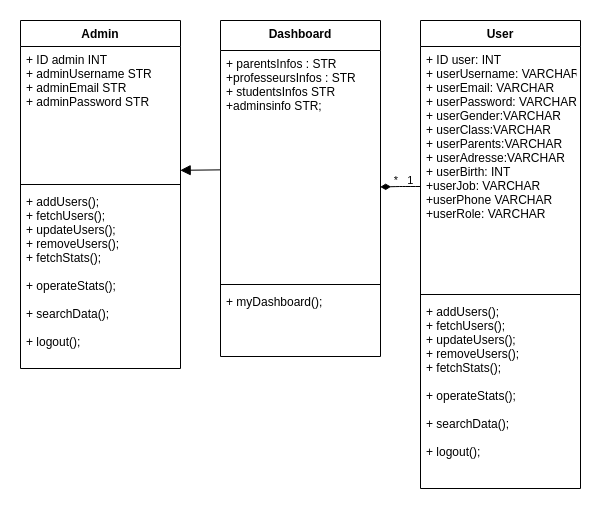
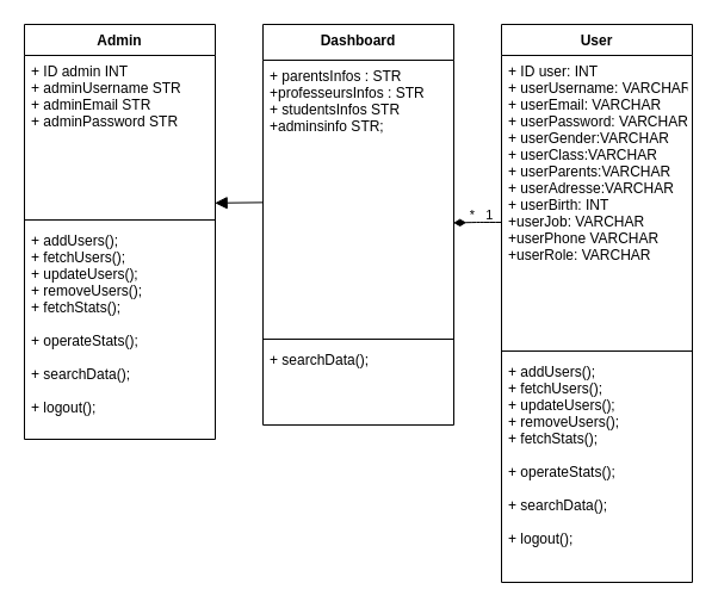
  <mxCell id="0" />
  <mxCell id="1" parent="0" />
  <mxCell id="2" value="User" style="swimlane;fontStyle=1;align=center;verticalAlign=top;childLayout=stackLayout;horizontal=1;startSize=26;horizontalStack=0;resizeParent=1;resizeParentMax=0;resizeLast=0;collapsible=1;marginBottom=0;" parent="1" vertex="1"><mxGeometry x="420" y="20" width="160" height="468" as="geometry" /></mxCell>
  <mxCell id="3" value="+ ID user: INT&#10;+ userUsername: VARCHAR&#10;+ userEmail: VARCHAR&#10;+ userPassword: VARCHAR&#10;+ userGender:VARCHAR&#10;+ userClass:VARCHAR&#10;+ userParents:VARCHAR&#10;+ userAdresse:VARCHAR&#10;+ userBirth: INT&#10;+userJob: VARCHAR&#10;+userPhone VARCHAR&#10;+userRole: VARCHAR&#10;&#10;&#10;&#10;" style="text;strokeColor=none;fillColor=none;align=left;verticalAlign=top;spacingLeft=4;spacingRight=4;overflow=hidden;rotatable=0;points=[[0,0.5],[1,0.5]];portConstraint=eastwest;" parent="2" vertex="1"><mxGeometry y="26" width="160" height="244" as="geometry" /></mxCell>
  <mxCell id="4" value="" style="line;strokeWidth=1;fillColor=none;align=left;verticalAlign=middle;spacingTop=-1;spacingLeft=3;spacingRight=3;rotatable=0;labelPosition=right;points=[];portConstraint=eastwest;" parent="2" vertex="1"><mxGeometry y="270" width="160" height="8" as="geometry" /></mxCell>
  <mxCell id="5" value="+ addUsers();&#10;+ fetchUsers();&#10;+ updateUsers();&#10;+ removeUsers();&#10;+ fetchStats();&#10;&#10;+ operateStats();&#10;&#10;+ searchData();&#10;&#10;+ logout();&#10;" style="text;strokeColor=none;fillColor=none;align=left;verticalAlign=top;spacingLeft=4;spacingRight=4;overflow=hidden;rotatable=0;points=[[0,0.5],[1,0.5]];portConstraint=eastwest;" parent="2" vertex="1"><mxGeometry y="278" width="160" height="190" as="geometry" /></mxCell>
  <mxCell id="6" value="Admin" style="swimlane;fontStyle=1;align=center;verticalAlign=top;childLayout=stackLayout;horizontal=1;startSize=26;horizontalStack=0;resizeParent=1;resizeParentMax=0;resizeLast=0;collapsible=1;marginBottom=0;" parent="1" vertex="1"><mxGeometry x="20" y="20" width="160" height="348" as="geometry" /></mxCell>
  <mxCell id="7" value="+ ID admin INT&#10;+ adminUsername STR&#10;+ adminEmail STR&#10;+ adminPassword STR&#10;&#10;" style="text;strokeColor=none;fillColor=none;align=left;verticalAlign=top;spacingLeft=4;spacingRight=4;overflow=hidden;rotatable=0;points=[[0,0.5],[1,0.5]];portConstraint=eastwest;" parent="6" vertex="1"><mxGeometry y="26" width="160" height="134" as="geometry" /></mxCell>
  <mxCell id="8" value="" style="line;strokeWidth=1;fillColor=none;align=left;verticalAlign=middle;spacingTop=-1;spacingLeft=3;spacingRight=3;rotatable=0;labelPosition=right;points=[];portConstraint=eastwest;" parent="6" vertex="1"><mxGeometry y="160" width="160" height="8" as="geometry" /></mxCell>
  <mxCell id="9" value="+ addUsers();&#10;+ fetchUsers();&#10;+ updateUsers();&#10;+ removeUsers();&#10;+ fetchStats();&#10;&#10;+ operateStats();&#10;&#10;+ searchData();&#10;&#10;+ logout();&#10;" style="text;strokeColor=none;fillColor=none;align=left;verticalAlign=top;spacingLeft=4;spacingRight=4;overflow=hidden;rotatable=0;points=[[0,0.5],[1,0.5]];portConstraint=eastwest;" parent="6" vertex="1"><mxGeometry y="168" width="160" height="180" as="geometry" /></mxCell>
  <mxCell id="10" value="Dashboard" style="swimlane;fontStyle=1;align=center;verticalAlign=top;childLayout=stackLayout;horizontal=1;startSize=30;horizontalStack=0;resizeParent=1;resizeParentMax=0;resizeLast=0;collapsible=1;marginBottom=0;" parent="1" vertex="1"><mxGeometry x="220" y="20" width="160" height="336" as="geometry" /></mxCell>
  <mxCell id="11" value="+ parentsInfos : STR&#10;+professeursInfos : STR&#10;+ studentsInfos STR&#10;+adminsinfo STR;&#10;" style="text;strokeColor=none;fillColor=none;align=left;verticalAlign=top;spacingLeft=4;spacingRight=4;overflow=hidden;rotatable=0;points=[[0,0.5],[1,0.5]];portConstraint=eastwest;" parent="10" vertex="1"><mxGeometry y="30" width="160" height="230" as="geometry" /></mxCell>
  <mxCell id="12" value="" style="line;strokeWidth=1;fillColor=none;align=left;verticalAlign=middle;spacingTop=-1;spacingLeft=3;spacingRight=3;rotatable=0;labelPosition=right;points=[];portConstraint=eastwest;" parent="10" vertex="1"><mxGeometry y="260" width="160" height="8" as="geometry" /></mxCell>
- <mxCell id="13" value="+ myDashboard();" style="text;strokeColor=none;fillColor=none;align=left;verticalAlign=top;spacingLeft=4;spacingRight=4;overflow=hidden;rotatable=0;points=[[0,0.5],[1,0.5]];portConstraint=eastwest;" parent="10" vertex="1"><mxGeometry y="268" width="160" height="68" as="geometry" /></mxCell>
+ <mxCell id="13" value="+ searchData();" style="text;strokeColor=none;fillColor=none;align=left;verticalAlign=top;spacingLeft=4;spacingRight=4;overflow=hidden;rotatable=0;points=[[0,0.5],[1,0.5]];portConstraint=eastwest;" parent="10" vertex="1"><mxGeometry y="268" width="160" height="68" as="geometry" /></mxCell>
  <mxCell id="14" value="" style="endArrow=block;startArrow=none;endFill=1;startFill=0;endSize=8;html=1;labelBackgroundColor=none;exitX=0;exitY=0.519;exitDx=0;exitDy=0;entryX=0.998;entryY=0.924;entryDx=0;entryDy=0;entryPerimeter=0;exitPerimeter=0;" parent="1" source="11" target="7" edge="1"><mxGeometry width="160" relative="1" as="geometry"><mxPoint x="510" y="230" as="sourcePoint" /><mxPoint x="670" y="230" as="targetPoint" /></mxGeometry></mxCell>
  <mxCell id="15" value="&amp;nbsp; *&amp;nbsp; &amp;nbsp;1" style="endArrow=diamondThin;startArrow=none;endFill=1;startFill=0;endSize=8;html=1;labelBackgroundColor=none;exitX=0;exitY=0.519;exitDx=0;exitDy=0;entryX=0.998;entryY=0.924;entryDx=0;entryDy=0;entryPerimeter=0;exitPerimeter=0;" parent="1" edge="1"><mxGeometry x="0.008" y="-6" width="160" relative="1" as="geometry"><mxPoint x="420" y="186" as="sourcePoint" /><mxPoint x="379.68" y="186.446" as="targetPoint" /><Array as="points"><mxPoint x="409.68" y="186" /><mxPoint x="399.68" y="186" /></Array><mxPoint as="offset" /></mxGeometry></mxCell>
